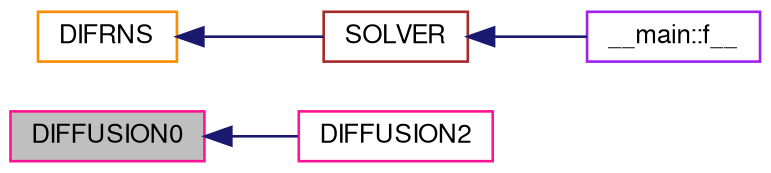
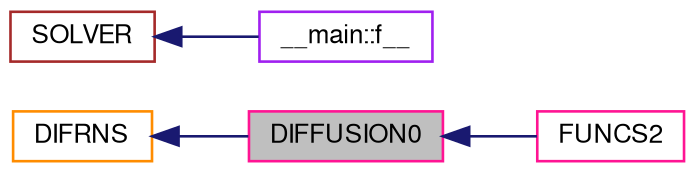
  digraph {
    rankdir=LR
    node [color=deeppink fillcolor=white fontname=FreeSans fontsize=10 shape=record style=filled]
    edge [color=midnightblue dir=back fontname=FreeSans fontsize=10 labelfontname=FreeSans labelfontsize=10 style=solid]
    n1 [fillcolor=grey75 fontcolor=black height=0.2 label=DIFFUSION0 width=0.4]
-   n2 [height=0.2 label=DIFFUSION2 width=0.4]
+   n2 [height=0.2 label=FUNCS2 width=0.4]
    n3 [color=darkorange height=0.2 label=DIFRNS width=0.4]
    n4 [color=brown height=0.2 label=SOLVER width=0.4]
    n5 [color=purple height=0.2 label="__main::f__" width=0.4]
    n1 -> n2
-   n3 -> n4
+   n3 -> n1
    n4 -> n5
  }
